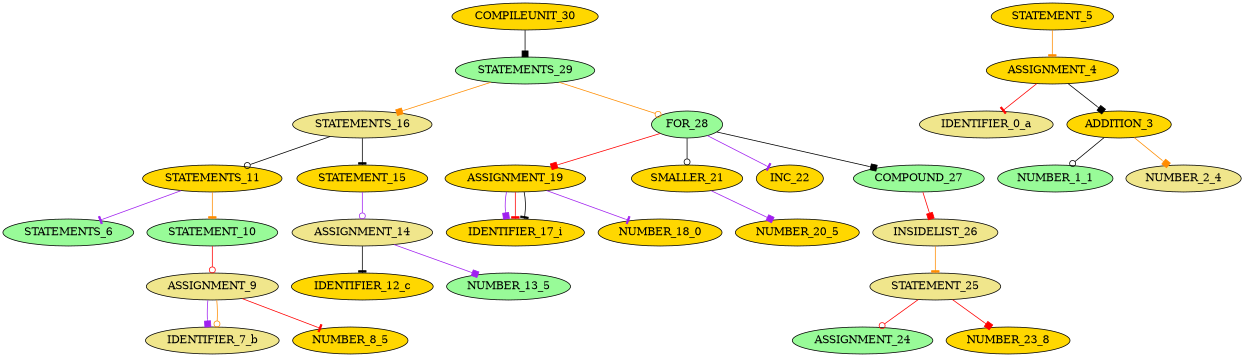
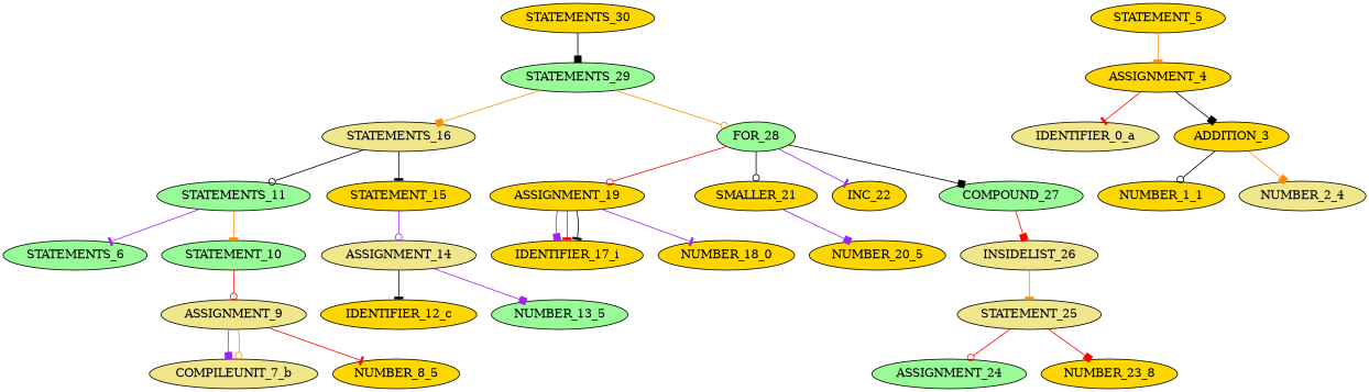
  digraph {
    node [fillcolor=gold style=filled]
    edge [arrowhead=box color=black]
    STATEMENTS_29 [fillcolor=palegreen]
-   COMPILEUNIT_30
+   COMPILEUNIT_30 [label=STATEMENTS_30]
    STATEMENTS_16 [fillcolor=khaki]
    FOR_28 [fillcolor=palegreen]
-   STATEMENTS_11
+   STATEMENTS_11 [fillcolor=palegreen]
    STATEMENT_15
    ASSIGNMENT_19
    SMALLER_21
    INC_22
    COMPOUND_27 [fillcolor=palegreen]
    STATEMENTS_6 [fillcolor=palegreen]
    STATEMENT_10 [fillcolor=palegreen]
    ASSIGNMENT_14 [fillcolor=khaki]
    ASSIGNMENT_9 [fillcolor=khaki]
    STATEMENT_5
    ASSIGNMENT_4
    IDENTIFIER_0_a [fillcolor=khaki]
    ADDITION_3
-   NUMBER_1_1 [fillcolor=palegreen]
+   NUMBER_1_1
    NUMBER_2_4 [fillcolor=khaki]
-   IDENTIFIER_7_b [fillcolor=khaki]
+   IDENTIFIER_7_b [fillcolor=khaki label=COMPILEUNIT_7_b]
    NUMBER_8_5
    IDENTIFIER_12_c
    NUMBER_13_5 [fillcolor=palegreen]
    IDENTIFIER_17_i
    NUMBER_18_0
    NUMBER_20_5
    INSIDELIST_26 [fillcolor=khaki]
    STATEMENT_25 [fillcolor=khaki]
    ASSIGNMENT_24 [fillcolor=palegreen]
    NUMBER_23_8
    STATEMENTS_29 -> STATEMENTS_16 [color=darkorange]
    STATEMENTS_29 -> FOR_28 [arrowhead=odot color=darkorange]
    COMPILEUNIT_30 -> STATEMENTS_29
    STATEMENTS_16 -> STATEMENTS_11 [arrowhead=odot]
    STATEMENTS_16 -> STATEMENT_15 [arrowhead=tee]
-   FOR_28 -> ASSIGNMENT_19 [color=red]
+   FOR_28 -> ASSIGNMENT_19 [arrowhead=odot color=red]
    FOR_28 -> SMALLER_21 [arrowhead=odot]
    FOR_28 -> INC_22 [arrowhead=tee color=purple]
    FOR_28 -> COMPOUND_27
    STATEMENTS_11 -> STATEMENTS_6 [arrowhead=tee color=purple]
    STATEMENTS_11 -> STATEMENT_10 [arrowhead=tee color=darkorange]
    STATEMENT_15 -> ASSIGNMENT_14 [arrowhead=odot color=purple]
    ASSIGNMENT_19 -> IDENTIFIER_17_i [color=purple]
    ASSIGNMENT_19 -> IDENTIFIER_17_i [arrowhead=tee color=red]
    ASSIGNMENT_19 -> IDENTIFIER_17_i [arrowhead=tee]
    ASSIGNMENT_19 -> NUMBER_18_0 [arrowhead=tee color=purple]
    SMALLER_21 -> NUMBER_20_5 [color=purple]
    COMPOUND_27 -> INSIDELIST_26 [color=red]
    STATEMENT_10 -> ASSIGNMENT_9 [arrowhead=odot color=red]
    ASSIGNMENT_14 -> IDENTIFIER_12_c [arrowhead=tee]
    ASSIGNMENT_14 -> NUMBER_13_5 [color=purple]
    ASSIGNMENT_9 -> IDENTIFIER_7_b [color=purple]
    ASSIGNMENT_9 -> IDENTIFIER_7_b [arrowhead=odot color=darkorange]
    ASSIGNMENT_9 -> NUMBER_8_5 [arrowhead=tee color=red]
    STATEMENT_5 -> ASSIGNMENT_4 [arrowhead=tee color=darkorange]
    ASSIGNMENT_4 -> IDENTIFIER_0_a [arrowhead=tee color=red]
    ASSIGNMENT_4 -> ADDITION_3
    ADDITION_3 -> NUMBER_1_1 [arrowhead=odot]
    ADDITION_3 -> NUMBER_2_4 [color=darkorange]
    INSIDELIST_26 -> STATEMENT_25 [arrowhead=tee color=darkorange]
    STATEMENT_25 -> ASSIGNMENT_24 [arrowhead=odot color=red]
    STATEMENT_25 -> NUMBER_23_8 [color=red]
  }
